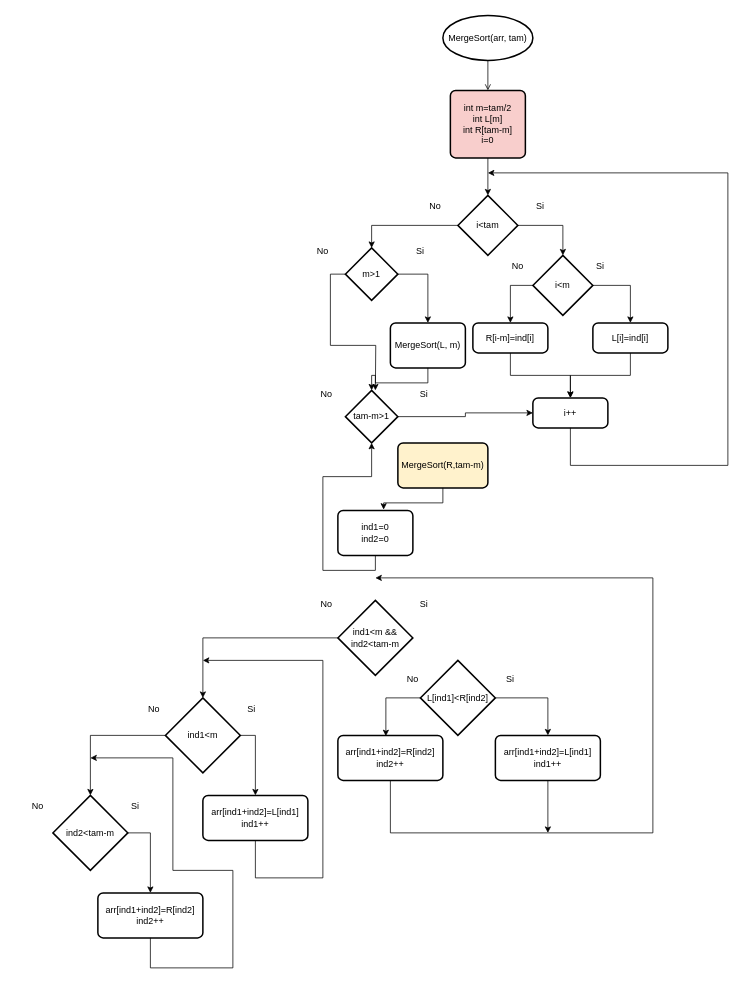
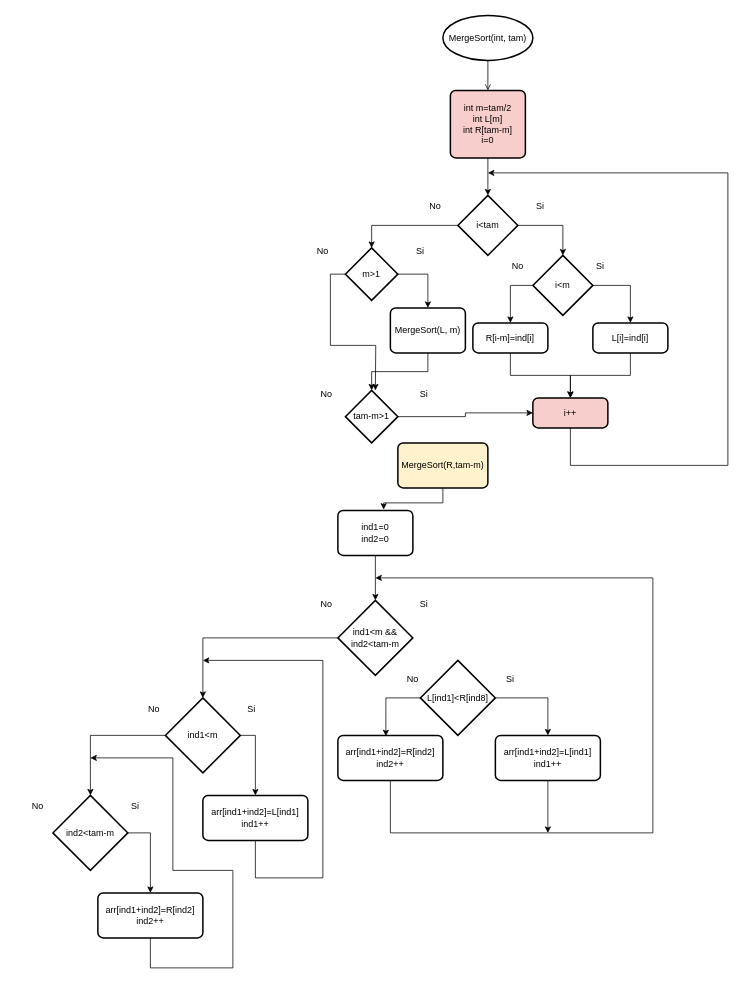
  <mxCell id="0" />
  <mxCell id="1" parent="0" />
  <mxCell id="2" style="edgeStyle=orthogonalEdgeStyle;rounded=0;orthogonalLoop=1;jettySize=auto;html=1;exitX=0.5;exitY=1;exitDx=0;exitDy=0;exitPerimeter=0;entryX=0.5;entryY=0;entryDx=0;entryDy=0;endArrow=open;" edge="1" parent="1" source="3" target="5"><mxGeometry relative="1" as="geometry" /></mxCell>
- <mxCell id="3" value="MergeSort(arr, tam)" style="strokeWidth=2;html=1;shape=mxgraph.flowchart.start_1;whiteSpace=wrap;" vertex="1" parent="1"><mxGeometry x="590" y="20" width="120" height="60" as="geometry" /></mxCell>
+ <mxCell id="3" value="MergeSort(int, tam)" style="strokeWidth=2;html=1;shape=mxgraph.flowchart.start_1;whiteSpace=wrap;" vertex="1" parent="1"><mxGeometry x="590" y="20" width="120" height="60" as="geometry" /></mxCell>
  <mxCell id="4" style="edgeStyle=orthogonalEdgeStyle;rounded=0;orthogonalLoop=1;jettySize=auto;html=1;exitX=0.5;exitY=1;exitDx=0;exitDy=0;" edge="1" parent="1" source="5" target="6"><mxGeometry relative="1" as="geometry" /></mxCell>
  <mxCell id="5" value="int m=tam/2&lt;div&gt;int L[m]&lt;/div&gt;&lt;div&gt;int R[tam-m]&lt;/div&gt;&lt;div&gt;i=0&lt;/div&gt;" style="rounded=1;whiteSpace=wrap;html=1;absoluteArcSize=1;arcSize=14;strokeWidth=2;fillColor=#f8cecc;" vertex="1" parent="1"><mxGeometry x="600" y="120" width="100" height="90" as="geometry" /></mxCell>
  <mxCell id="6" value="i&amp;lt;tam" style="strokeWidth=2;html=1;shape=mxgraph.flowchart.decision;whiteSpace=wrap;" vertex="1" parent="1"><mxGeometry x="610" y="260" width="80" height="80" as="geometry" /></mxCell>
  <mxCell id="7" style="edgeStyle=orthogonalEdgeStyle;rounded=0;orthogonalLoop=1;jettySize=auto;html=1;exitX=1;exitY=0.5;exitDx=0;exitDy=0;exitPerimeter=0;entryX=0.5;entryY=0;entryDx=0;entryDy=0;" edge="1" parent="1" source="9" target="11"><mxGeometry relative="1" as="geometry" /></mxCell>
  <mxCell id="8" style="edgeStyle=orthogonalEdgeStyle;rounded=0;orthogonalLoop=1;jettySize=auto;html=1;exitX=0;exitY=0.5;exitDx=0;exitDy=0;exitPerimeter=0;entryX=0.5;entryY=0;entryDx=0;entryDy=0;" edge="1" parent="1" source="9" target="14"><mxGeometry relative="1" as="geometry" /></mxCell>
  <mxCell id="9" value="i&amp;lt;m" style="strokeWidth=2;html=1;shape=mxgraph.flowchart.decision;whiteSpace=wrap;" vertex="1" parent="1"><mxGeometry x="710" y="340" width="80" height="80" as="geometry" /></mxCell>
  <mxCell id="10" style="edgeStyle=orthogonalEdgeStyle;rounded=0;orthogonalLoop=1;jettySize=auto;html=1;exitX=0.5;exitY=1;exitDx=0;exitDy=0;entryX=0.5;entryY=0;entryDx=0;entryDy=0;" edge="1" parent="1" source="11" target="15"><mxGeometry relative="1" as="geometry" /></mxCell>
  <mxCell id="11" value="L[i]=ind[i]" style="rounded=1;whiteSpace=wrap;html=1;absoluteArcSize=1;arcSize=14;strokeWidth=2;" vertex="1" parent="1"><mxGeometry x="790" y="430" width="100" height="40" as="geometry" /></mxCell>
  <mxCell id="12" style="edgeStyle=orthogonalEdgeStyle;rounded=0;orthogonalLoop=1;jettySize=auto;html=1;exitX=1;exitY=0.5;exitDx=0;exitDy=0;exitPerimeter=0;entryX=0.5;entryY=0;entryDx=0;entryDy=0;entryPerimeter=0;" edge="1" parent="1" source="6" target="9"><mxGeometry relative="1" as="geometry" /></mxCell>
  <mxCell id="13" style="edgeStyle=orthogonalEdgeStyle;rounded=0;orthogonalLoop=1;jettySize=auto;html=1;exitX=0.5;exitY=1;exitDx=0;exitDy=0;entryX=0.5;entryY=0;entryDx=0;entryDy=0;" edge="1" parent="1" source="14" target="15"><mxGeometry relative="1" as="geometry" /></mxCell>
  <mxCell id="14" value="R[i-m]=ind[i]" style="rounded=1;whiteSpace=wrap;html=1;absoluteArcSize=1;arcSize=14;strokeWidth=2;" vertex="1" parent="1"><mxGeometry x="630" y="430" width="100" height="40" as="geometry" /></mxCell>
- <mxCell id="15" value="i++" style="rounded=1;whiteSpace=wrap;html=1;absoluteArcSize=1;arcSize=14;strokeWidth=2;" vertex="1" parent="1"><mxGeometry x="710" y="530" width="100" height="40" as="geometry" /></mxCell>
+ <mxCell id="15" value="i++" style="rounded=1;whiteSpace=wrap;html=1;absoluteArcSize=1;arcSize=14;strokeWidth=2;fillColor=#f8cecc;" vertex="1" parent="1"><mxGeometry x="710" y="530" width="100" height="40" as="geometry" /></mxCell>
  <mxCell id="16" value="" style="endArrow=classic;html=1;rounded=0;exitX=0.5;exitY=1;exitDx=0;exitDy=0;" edge="1" parent="1" source="15"><mxGeometry width="50" height="50" relative="1" as="geometry"><mxPoint x="870" y="590" as="sourcePoint" /><mxPoint x="650" y="230" as="targetPoint" /><Array as="points"><mxPoint x="760" y="620" /><mxPoint x="970" y="620" /><mxPoint x="970" y="230" /></Array></mxGeometry></mxCell>
  <mxCell id="17" value="ind1=0&lt;div&gt;ind2=0&lt;/div&gt;" style="rounded=1;whiteSpace=wrap;html=1;absoluteArcSize=1;arcSize=14;strokeWidth=2;" vertex="1" parent="1"><mxGeometry x="450" y="680" width="100" height="60" as="geometry" /></mxCell>
  <mxCell id="18" value="Si" style="text;html=1;align=center;verticalAlign=middle;whiteSpace=wrap;rounded=0;" vertex="1" parent="1"><mxGeometry x="690" y="260" width="60" height="30" as="geometry" /></mxCell>
  <mxCell id="19" value="Si" style="text;html=1;align=center;verticalAlign=middle;whiteSpace=wrap;rounded=0;" vertex="1" parent="1"><mxGeometry x="770" y="340" width="60" height="30" as="geometry" /></mxCell>
  <mxCell id="20" value="No" style="text;html=1;align=center;verticalAlign=middle;whiteSpace=wrap;rounded=0;" vertex="1" parent="1"><mxGeometry x="660" y="340" width="60" height="30" as="geometry" /></mxCell>
  <mxCell id="21" value="No" style="text;html=1;align=center;verticalAlign=middle;whiteSpace=wrap;rounded=0;" vertex="1" parent="1"><mxGeometry x="550" y="260" width="60" height="30" as="geometry" /></mxCell>
  <mxCell id="22" style="edgeStyle=orthogonalEdgeStyle;rounded=0;orthogonalLoop=1;jettySize=auto;html=1;exitX=0;exitY=0.5;exitDx=0;exitDy=0;exitPerimeter=0;" edge="1" parent="1" source="23" target="49"><mxGeometry relative="1" as="geometry" /></mxCell>
  <mxCell id="23" value="ind1&amp;lt;m &amp;amp;&amp;amp; ind2&amp;lt;tam-m" style="strokeWidth=2;html=1;shape=mxgraph.flowchart.decision;whiteSpace=wrap;" vertex="1" parent="1"><mxGeometry x="450" y="800" width="100" height="100" as="geometry" /></mxCell>
  <mxCell id="24" style="edgeStyle=orthogonalEdgeStyle;rounded=0;orthogonalLoop=1;jettySize=auto;html=1;exitX=1;exitY=0.5;exitDx=0;exitDy=0;exitPerimeter=0;" edge="1" parent="1" source="25" target="41"><mxGeometry relative="1" as="geometry" /></mxCell>
- <mxCell id="25" value="L[ind1]&amp;lt;R[ind2]" style="strokeWidth=2;html=1;shape=mxgraph.flowchart.decision;whiteSpace=wrap;" vertex="1" parent="1"><mxGeometry x="560" y="880" width="100" height="100" as="geometry" /></mxCell>
- <mxCell id="26" value="MergeSort(L, m)" style="rounded=1;whiteSpace=wrap;html=1;absoluteArcSize=1;arcSize=14;strokeWidth=2;" vertex="1" parent="1"><mxGeometry x="520" y="430" width="100" height="60" as="geometry" /></mxCell>
+ <mxCell id="25" value="L[ind1]&amp;lt;R[ind8]" style="strokeWidth=2;html=1;shape=mxgraph.flowchart.decision;whiteSpace=wrap;" vertex="1" parent="1"><mxGeometry x="560" y="880" width="100" height="100" as="geometry" /></mxCell>
+ <mxCell id="26" value="MergeSort(L, m)" style="rounded=1;whiteSpace=wrap;html=1;absoluteArcSize=1;arcSize=14;strokeWidth=2;" vertex="1" parent="1"><mxGeometry x="520" y="410" width="100" height="60" as="geometry" /></mxCell>
  <mxCell id="27" style="edgeStyle=orthogonalEdgeStyle;rounded=0;orthogonalLoop=1;jettySize=auto;html=1;exitX=1;exitY=0.5;exitDx=0;exitDy=0;exitPerimeter=0;entryX=0.5;entryY=0;entryDx=0;entryDy=0;" edge="1" parent="1" source="29" target="26"><mxGeometry relative="1" as="geometry" /></mxCell>
  <mxCell id="28" style="edgeStyle=orthogonalEdgeStyle;rounded=0;orthogonalLoop=1;jettySize=auto;html=1;exitX=0;exitY=0.5;exitDx=0;exitDy=0;exitPerimeter=0;" edge="1" parent="1" source="29"><mxGeometry relative="1" as="geometry"><mxPoint x="500" y="520" as="targetPoint" /></mxGeometry></mxCell>
  <mxCell id="29" value="m&amp;gt;1" style="strokeWidth=2;html=1;shape=mxgraph.flowchart.decision;whiteSpace=wrap;" vertex="1" parent="1"><mxGeometry x="460" y="330" width="70" height="70" as="geometry" /></mxCell>
  <mxCell id="30" style="edgeStyle=orthogonalEdgeStyle;rounded=0;orthogonalLoop=1;jettySize=auto;html=1;exitX=0;exitY=0.5;exitDx=0;exitDy=0;exitPerimeter=0;entryX=0.5;entryY=0;entryDx=0;entryDy=0;entryPerimeter=0;" edge="1" parent="1" source="6" target="29"><mxGeometry relative="1" as="geometry" /></mxCell>
  <mxCell id="31" style="edgeStyle=orthogonalEdgeStyle;rounded=0;orthogonalLoop=1;jettySize=auto;html=1;exitX=1;exitY=0.5;exitDx=0;exitDy=0;exitPerimeter=0;" edge="1" parent="1" source="32" target="15"><mxGeometry relative="1" as="geometry" /></mxCell>
  <mxCell id="32" value="tam-m&amp;gt;1" style="strokeWidth=2;html=1;shape=mxgraph.flowchart.decision;whiteSpace=wrap;" vertex="1" parent="1"><mxGeometry x="460" y="520" width="70" height="70" as="geometry" /></mxCell>
  <mxCell id="33" style="edgeStyle=orthogonalEdgeStyle;rounded=0;orthogonalLoop=1;jettySize=auto;html=1;exitX=0.5;exitY=1;exitDx=0;exitDy=0;entryX=0.5;entryY=0;entryDx=0;entryDy=0;entryPerimeter=0;" edge="1" parent="1" source="26" target="32"><mxGeometry relative="1" as="geometry" /></mxCell>
  <mxCell id="34" value="No" style="text;html=1;align=center;verticalAlign=middle;whiteSpace=wrap;rounded=0;" vertex="1" parent="1"><mxGeometry x="400" y="320" width="60" height="30" as="geometry" /></mxCell>
  <mxCell id="35" value="Si" style="text;html=1;align=center;verticalAlign=middle;whiteSpace=wrap;rounded=0;" vertex="1" parent="1"><mxGeometry x="530" y="320" width="60" height="30" as="geometry" /></mxCell>
  <mxCell id="36" value="MergeSort(R,tam-m)" style="rounded=1;whiteSpace=wrap;html=1;absoluteArcSize=1;arcSize=14;strokeWidth=2;fillColor=#fff2cc;" vertex="1" parent="1"><mxGeometry x="530" y="590" width="120" height="60" as="geometry" /></mxCell>
  <mxCell id="37" style="edgeStyle=orthogonalEdgeStyle;rounded=0;orthogonalLoop=1;jettySize=auto;html=1;exitX=0.5;exitY=1;exitDx=0;exitDy=0;entryX=0.61;entryY=-0.017;entryDx=0;entryDy=0;entryPerimeter=0;" edge="1" parent="1" source="36" target="17"><mxGeometry relative="1" as="geometry" /></mxCell>
  <mxCell id="38" value="Si" style="text;html=1;align=center;verticalAlign=middle;whiteSpace=wrap;rounded=0;" vertex="1" parent="1"><mxGeometry x="535" y="510" width="60" height="30" as="geometry" /></mxCell>
  <mxCell id="39" value="No" style="text;html=1;align=center;verticalAlign=middle;whiteSpace=wrap;rounded=0;" vertex="1" parent="1"><mxGeometry x="405" y="510" width="60" height="30" as="geometry" /></mxCell>
- <mxCell id="40" style="edgeStyle=orthogonalEdgeStyle;rounded=0;orthogonalLoop=1;jettySize=auto;html=1;exitX=0.5;exitY=1;exitDx=0;exitDy=0;" edge="1" parent="1" source="17" target="32"><mxGeometry relative="1" as="geometry" /></mxCell>
+ <mxCell id="40" style="edgeStyle=orthogonalEdgeStyle;rounded=0;orthogonalLoop=1;jettySize=auto;html=1;exitX=0.5;exitY=1;exitDx=0;exitDy=0;entryX=0.5;entryY=0;entryDx=0;entryDy=0;entryPerimeter=0;" edge="1" parent="1" source="17" target="23"><mxGeometry relative="1" as="geometry" /></mxCell>
  <mxCell id="41" value="arr[ind1+ind2]=L[ind1]&lt;div&gt;ind1++&lt;/div&gt;" style="rounded=1;whiteSpace=wrap;html=1;absoluteArcSize=1;arcSize=14;strokeWidth=2;" vertex="1" parent="1"><mxGeometry x="660" y="980" width="140" height="60" as="geometry" /></mxCell>
  <mxCell id="42" value="arr[ind1+ind2]=R[ind2]&lt;div&gt;ind2++&lt;/div&gt;" style="rounded=1;whiteSpace=wrap;html=1;absoluteArcSize=1;arcSize=14;strokeWidth=2;" vertex="1" parent="1"><mxGeometry x="450" y="980" width="140" height="60" as="geometry" /></mxCell>
  <mxCell id="43" style="edgeStyle=orthogonalEdgeStyle;rounded=0;orthogonalLoop=1;jettySize=auto;html=1;exitX=0;exitY=0.5;exitDx=0;exitDy=0;exitPerimeter=0;entryX=0.457;entryY=0.017;entryDx=0;entryDy=0;entryPerimeter=0;" edge="1" parent="1" source="25" target="42"><mxGeometry relative="1" as="geometry" /></mxCell>
  <mxCell id="44" value="" style="endArrow=classic;html=1;rounded=0;exitX=0.5;exitY=1;exitDx=0;exitDy=0;" edge="1" parent="1" source="42"><mxGeometry width="50" height="50" relative="1" as="geometry"><mxPoint x="590" y="1140" as="sourcePoint" /><mxPoint x="500" y="770" as="targetPoint" /><Array as="points"><mxPoint x="520" y="1110" /><mxPoint x="870" y="1110" /><mxPoint x="870" y="770" /></Array></mxGeometry></mxCell>
  <mxCell id="45" value="" style="endArrow=classic;html=1;rounded=0;exitX=0.5;exitY=1;exitDx=0;exitDy=0;" edge="1" parent="1" source="41"><mxGeometry width="50" height="50" relative="1" as="geometry"><mxPoint x="790" y="1180" as="sourcePoint" /><mxPoint x="730" y="1110" as="targetPoint" /></mxGeometry></mxCell>
  <mxCell id="46" value="No" style="text;html=1;align=center;verticalAlign=middle;whiteSpace=wrap;rounded=0;" vertex="1" parent="1"><mxGeometry x="520" y="890" width="60" height="30" as="geometry" /></mxCell>
  <mxCell id="47" value="Si" style="text;html=1;align=center;verticalAlign=middle;whiteSpace=wrap;rounded=0;" vertex="1" parent="1"><mxGeometry x="650" y="890" width="60" height="30" as="geometry" /></mxCell>
  <mxCell id="48" style="edgeStyle=orthogonalEdgeStyle;rounded=0;orthogonalLoop=1;jettySize=auto;html=1;exitX=1;exitY=0.5;exitDx=0;exitDy=0;exitPerimeter=0;" edge="1" parent="1" source="49" target="50"><mxGeometry relative="1" as="geometry" /></mxCell>
  <mxCell id="49" value="ind1&amp;lt;m" style="strokeWidth=2;html=1;shape=mxgraph.flowchart.decision;whiteSpace=wrap;" vertex="1" parent="1"><mxGeometry x="220" y="930" width="100" height="100" as="geometry" /></mxCell>
  <mxCell id="50" value="arr[ind1+ind2]=L[ind1]&lt;div&gt;ind1++&lt;/div&gt;" style="rounded=1;whiteSpace=wrap;html=1;absoluteArcSize=1;arcSize=14;strokeWidth=2;" vertex="1" parent="1"><mxGeometry x="270" y="1060" width="140" height="60" as="geometry" /></mxCell>
  <mxCell id="51" value="" style="endArrow=classic;html=1;rounded=0;exitX=0.5;exitY=1;exitDx=0;exitDy=0;" edge="1" parent="1" source="50"><mxGeometry width="50" height="50" relative="1" as="geometry"><mxPoint x="360" y="1170" as="sourcePoint" /><mxPoint x="270" y="880" as="targetPoint" /><Array as="points"><mxPoint x="340" y="1170" /><mxPoint x="430" y="1170" /><mxPoint x="430" y="880" /></Array></mxGeometry></mxCell>
  <mxCell id="52" style="edgeStyle=orthogonalEdgeStyle;rounded=0;orthogonalLoop=1;jettySize=auto;html=1;exitX=1;exitY=0.5;exitDx=0;exitDy=0;exitPerimeter=0;entryX=0.5;entryY=0;entryDx=0;entryDy=0;" edge="1" parent="1" source="53" target="54"><mxGeometry relative="1" as="geometry" /></mxCell>
  <mxCell id="53" value="ind2&amp;lt;tam-m" style="strokeWidth=2;html=1;shape=mxgraph.flowchart.decision;whiteSpace=wrap;" vertex="1" parent="1"><mxGeometry x="70" y="1060" width="100" height="100" as="geometry" /></mxCell>
  <mxCell id="54" value="arr[ind1+ind2]=R[ind2]&lt;div&gt;ind2++&lt;/div&gt;" style="rounded=1;whiteSpace=wrap;html=1;absoluteArcSize=1;arcSize=14;strokeWidth=2;" vertex="1" parent="1"><mxGeometry x="130" y="1190" width="140" height="60" as="geometry" /></mxCell>
  <mxCell id="55" style="edgeStyle=orthogonalEdgeStyle;rounded=0;orthogonalLoop=1;jettySize=auto;html=1;exitX=0;exitY=0.5;exitDx=0;exitDy=0;exitPerimeter=0;entryX=0.5;entryY=0;entryDx=0;entryDy=0;entryPerimeter=0;" edge="1" parent="1" source="49" target="53"><mxGeometry relative="1" as="geometry" /></mxCell>
  <mxCell id="56" value="" style="endArrow=classic;html=1;rounded=0;exitX=0.5;exitY=1;exitDx=0;exitDy=0;" edge="1" parent="1" source="54"><mxGeometry width="50" height="50" relative="1" as="geometry"><mxPoint x="270" y="1330" as="sourcePoint" /><mxPoint x="120" y="1010" as="targetPoint" /><Array as="points"><mxPoint x="200" y="1290" /><mxPoint x="310" y="1290" /><mxPoint x="310" y="1160" /><mxPoint x="230" y="1160" /><mxPoint x="230" y="1010" /></Array></mxGeometry></mxCell>
  <mxCell id="57" value="Si" style="text;html=1;align=center;verticalAlign=middle;whiteSpace=wrap;rounded=0;" vertex="1" parent="1"><mxGeometry x="535" y="790" width="60" height="30" as="geometry" /></mxCell>
  <mxCell id="58" value="No" style="text;html=1;align=center;verticalAlign=middle;whiteSpace=wrap;rounded=0;" vertex="1" parent="1"><mxGeometry x="405" y="790" width="60" height="30" as="geometry" /></mxCell>
  <mxCell id="59" value="Si" style="text;html=1;align=center;verticalAlign=middle;whiteSpace=wrap;rounded=0;" vertex="1" parent="1"><mxGeometry x="305" y="930" width="60" height="30" as="geometry" /></mxCell>
  <mxCell id="60" value="No" style="text;html=1;align=center;verticalAlign=middle;whiteSpace=wrap;rounded=0;" vertex="1" parent="1"><mxGeometry x="175" y="930" width="60" height="30" as="geometry" /></mxCell>
  <mxCell id="61" value="Si" style="text;html=1;align=center;verticalAlign=middle;whiteSpace=wrap;rounded=0;" vertex="1" parent="1"><mxGeometry x="150" y="1060" width="60" height="30" as="geometry" /></mxCell>
  <mxCell id="62" value="No" style="text;html=1;align=center;verticalAlign=middle;whiteSpace=wrap;rounded=0;" vertex="1" parent="1"><mxGeometry x="20" y="1060" width="60" height="30" as="geometry" /></mxCell>
